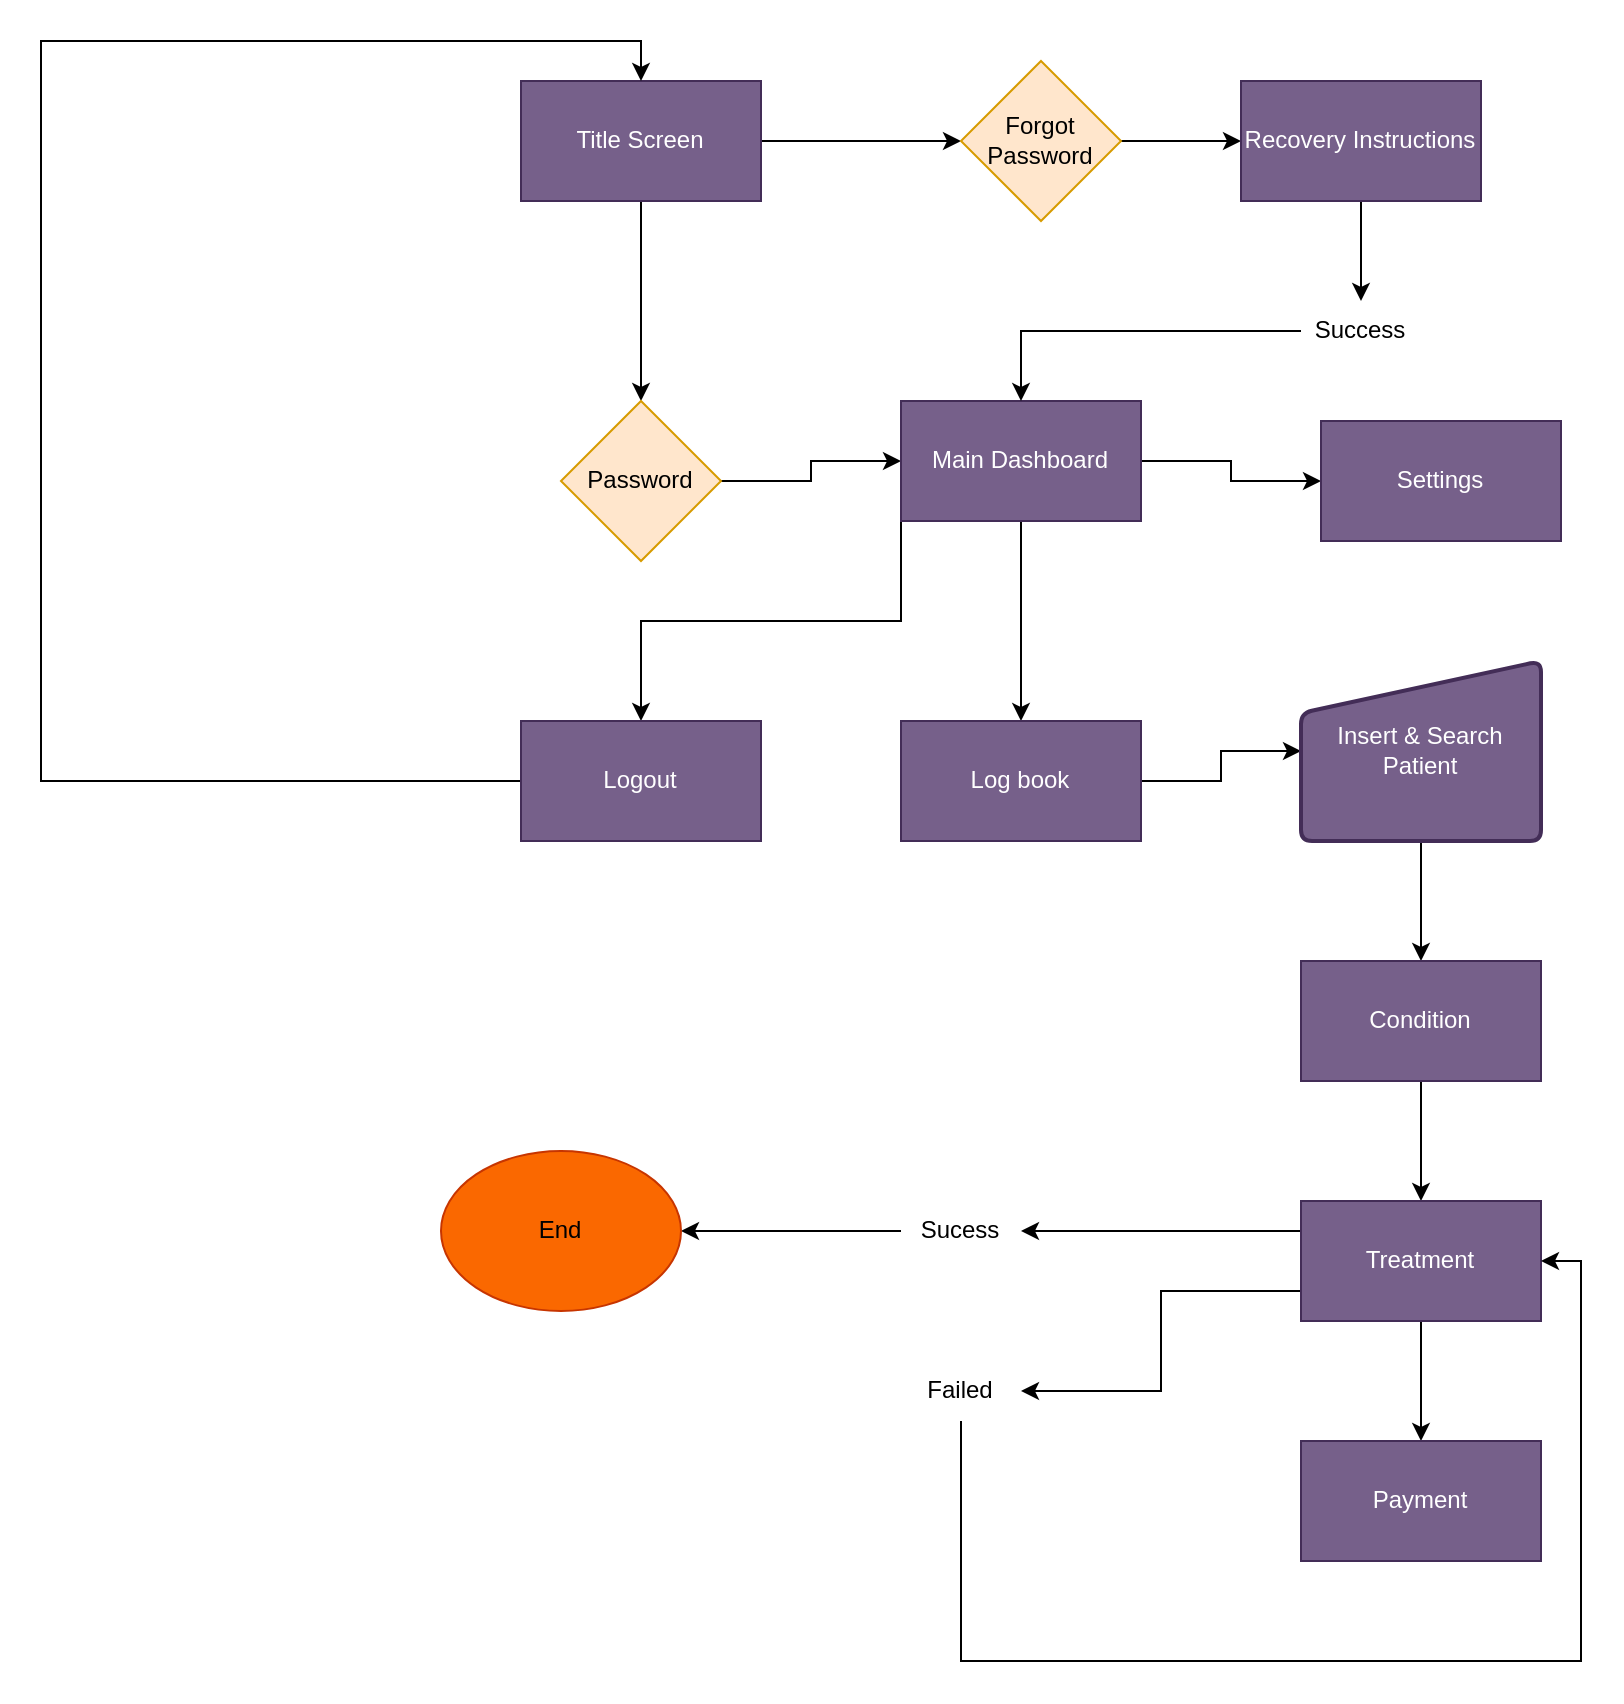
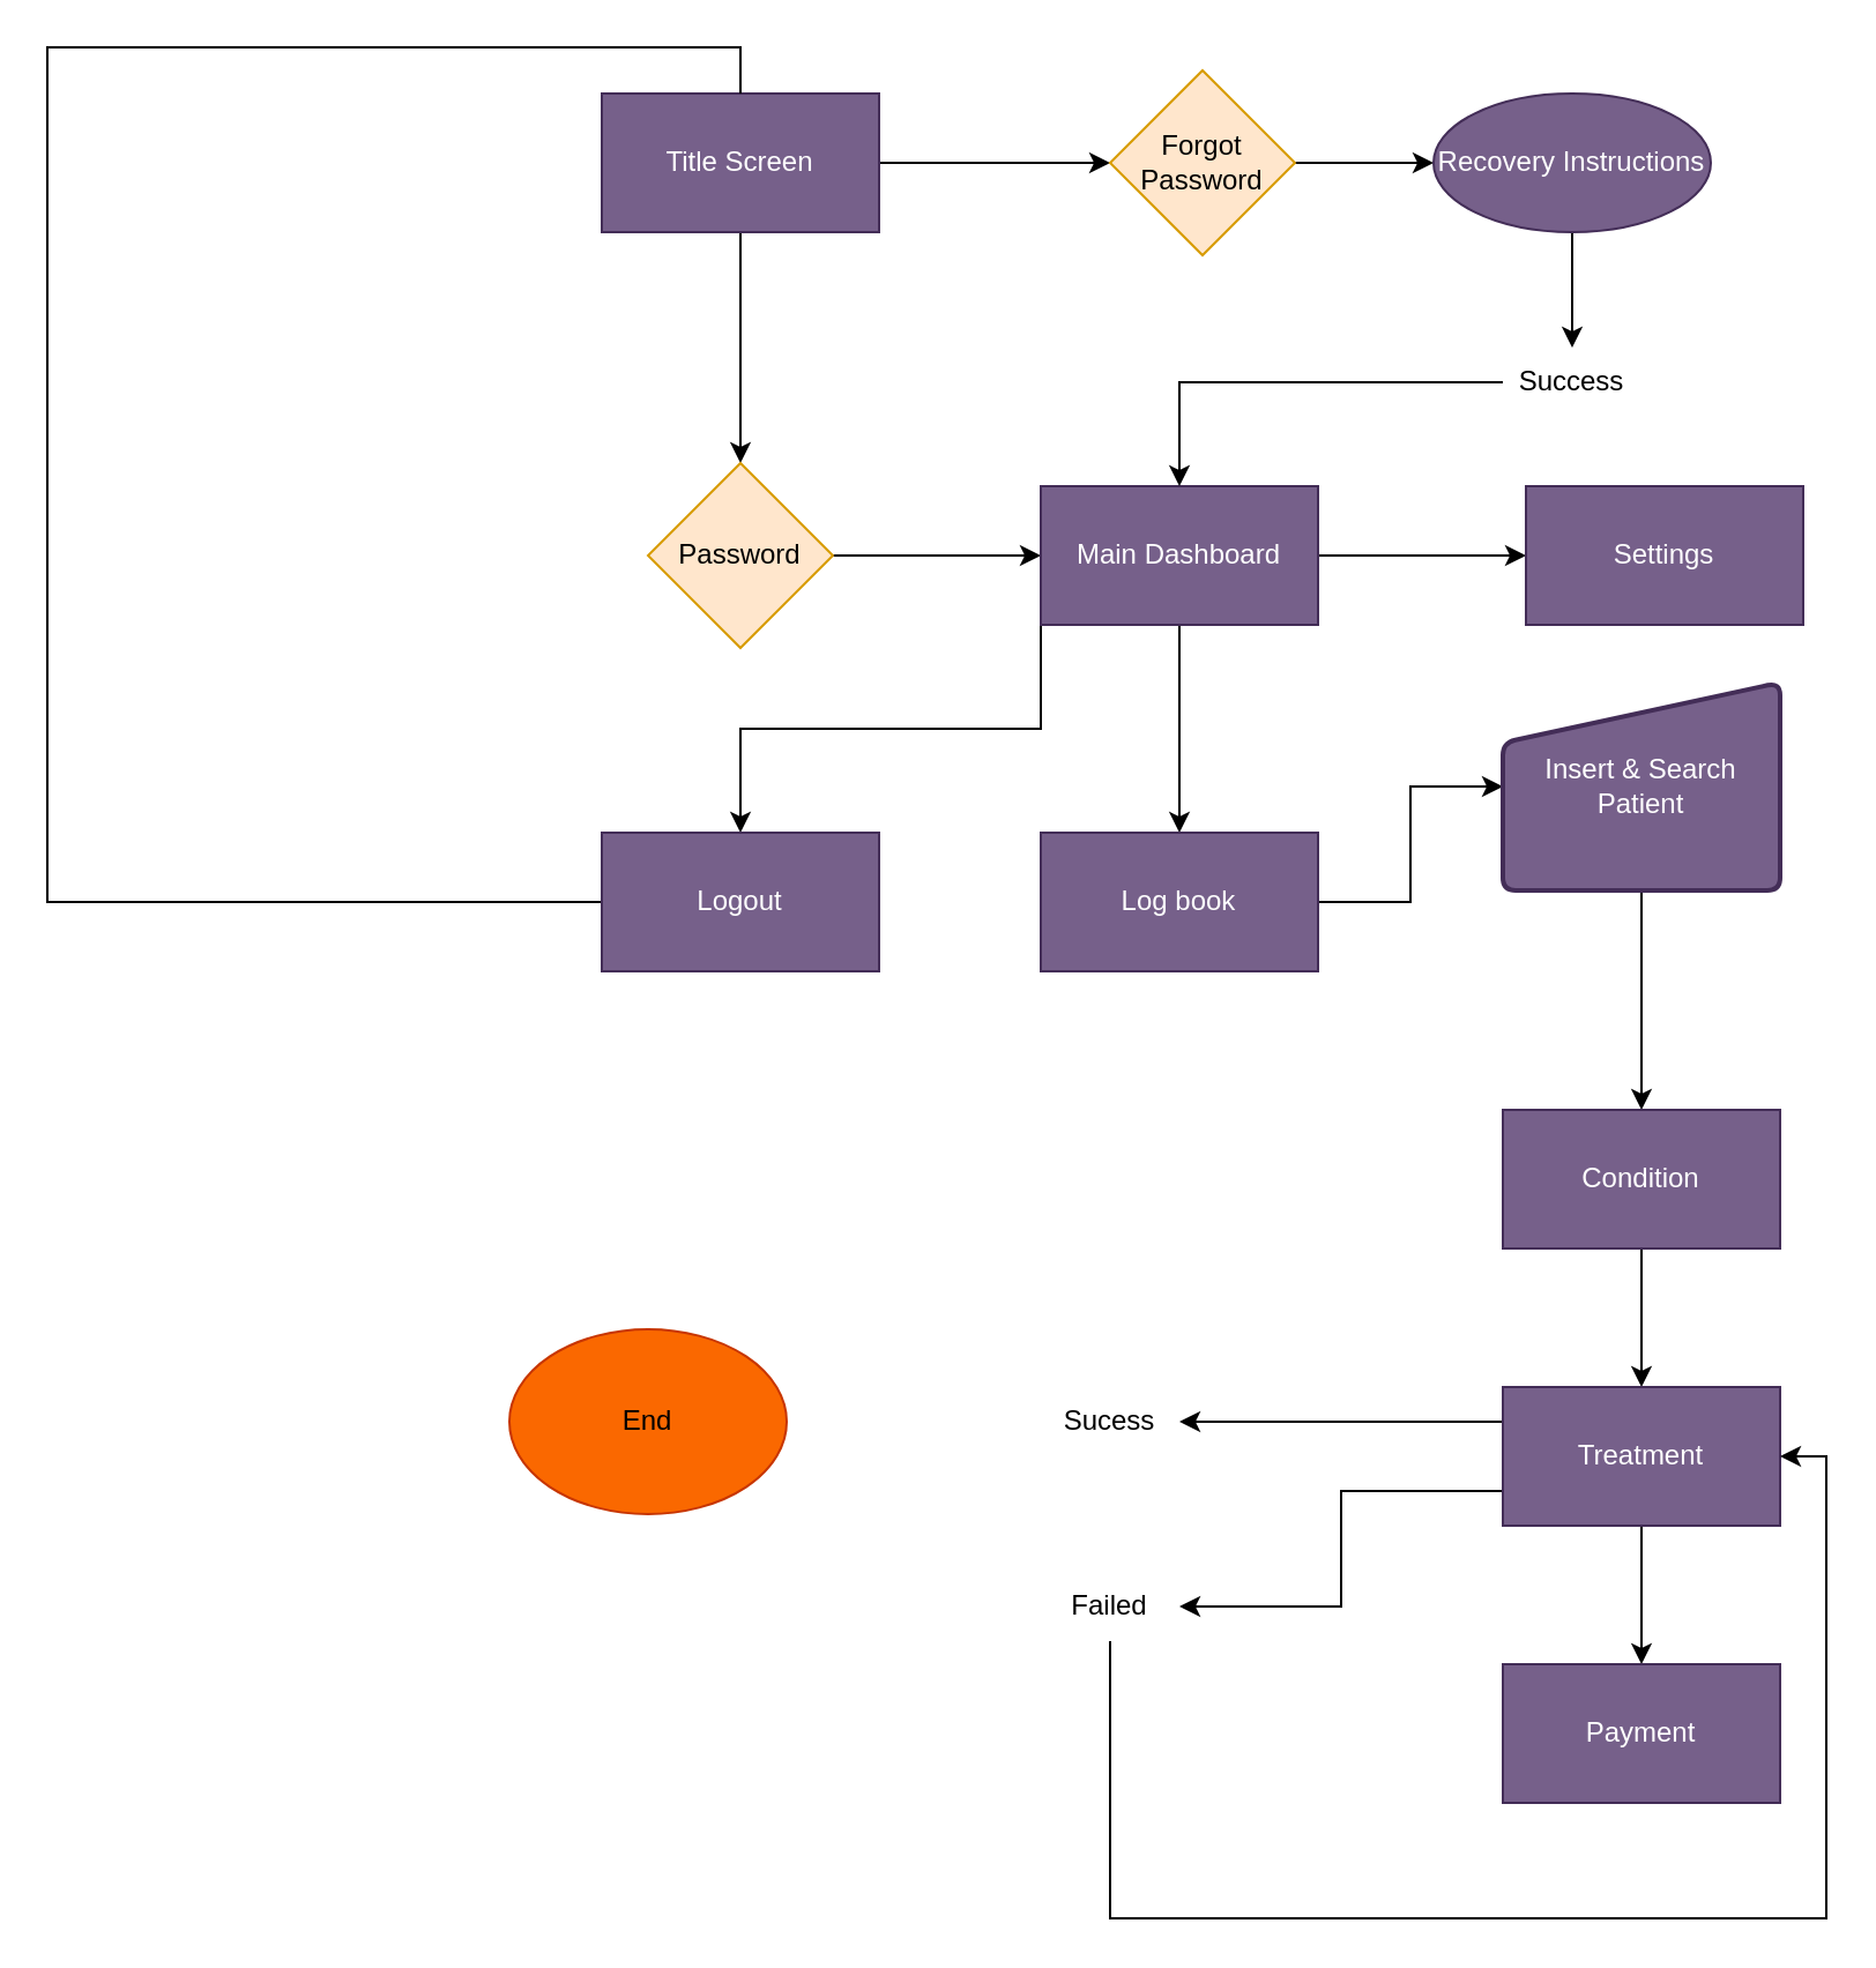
  <mxCell id="0" />
  <mxCell id="1" parent="0" />
  <mxCell id="2" value="" style="edgeStyle=orthogonalEdgeStyle;rounded=0;orthogonalLoop=1;jettySize=auto;html=1;" parent="1" source="4" target="6" edge="1"><mxGeometry relative="1" as="geometry" /></mxCell>
  <mxCell id="3" value="" style="edgeStyle=orthogonalEdgeStyle;rounded=0;orthogonalLoop=1;jettySize=auto;html=1;" parent="1" source="4" target="8" edge="1"><mxGeometry relative="1" as="geometry" /></mxCell>
  <mxCell id="4" value="Title Screen" style="whiteSpace=wrap;html=1;fillColor=#76608a;strokeColor=#432D57;fontColor=#ffffff;" parent="1" vertex="1"><mxGeometry x="260" y="40" width="120" height="60" as="geometry" /></mxCell>
  <mxCell id="5" value="" style="edgeStyle=orthogonalEdgeStyle;rounded=0;orthogonalLoop=1;jettySize=auto;html=1;" parent="1" source="6" target="14" edge="1"><mxGeometry relative="1" as="geometry" /></mxCell>
  <mxCell id="6" value="Password" style="rhombus;whiteSpace=wrap;html=1;fillColor=#ffe6cc;strokeColor=#d79b00;" parent="1" vertex="1"><mxGeometry x="280" y="200" width="80" height="80" as="geometry" /></mxCell>
  <mxCell id="7" value="" style="edgeStyle=orthogonalEdgeStyle;rounded=0;orthogonalLoop=1;jettySize=auto;html=1;" parent="1" source="8" target="10" edge="1"><mxGeometry relative="1" as="geometry" /></mxCell>
  <mxCell id="8" value="Forgot Password" style="rhombus;whiteSpace=wrap;html=1;fillColor=#ffe6cc;strokeColor=#d79b00;" parent="1" vertex="1"><mxGeometry x="480" y="30" width="80" height="80" as="geometry" /></mxCell>
  <mxCell id="9" style="edgeStyle=orthogonalEdgeStyle;rounded=0;orthogonalLoop=1;jettySize=auto;html=1;exitX=0.5;exitY=1;exitDx=0;exitDy=0;entryX=0.5;entryY=0;entryDx=0;entryDy=0;" parent="1" source="10" target="16" edge="1"><mxGeometry relative="1" as="geometry"><mxPoint x="680" y="170" as="targetPoint" /></mxGeometry></mxCell>
- <mxCell id="10" value="Recovery Instructions" style="whiteSpace=wrap;html=1;fillColor=#76608a;strokeColor=#432D57;fontColor=#ffffff;" parent="1" vertex="1"><mxGeometry x="620" y="40" width="120" height="60" as="geometry" /></mxCell>
+ <mxCell id="10" value="Recovery Instructions" style="ellipse;whiteSpace=wrap;html=1;fillColor=#76608a;strokeColor=#432D57;fontColor=#ffffff;" parent="1" vertex="1"><mxGeometry x="620" y="40" width="120" height="60" as="geometry" /></mxCell>
  <mxCell id="11" value="" style="edgeStyle=orthogonalEdgeStyle;rounded=0;orthogonalLoop=1;jettySize=auto;html=1;" parent="1" source="14" target="18" edge="1"><mxGeometry relative="1" as="geometry" /></mxCell>
  <mxCell id="12" value="" style="edgeStyle=orthogonalEdgeStyle;rounded=0;orthogonalLoop=1;jettySize=auto;html=1;" parent="1" source="14" target="27" edge="1"><mxGeometry relative="1" as="geometry" /></mxCell>
  <mxCell id="13" style="edgeStyle=orthogonalEdgeStyle;rounded=0;orthogonalLoop=1;jettySize=auto;html=1;exitX=0;exitY=1;exitDx=0;exitDy=0;" parent="1" source="14" target="30" edge="1"><mxGeometry relative="1" as="geometry" /></mxCell>
- <mxCell id="14" value="Main Dashboard" style="whiteSpace=wrap;html=1;fillColor=#76608a;strokeColor=#432D57;fontColor=#ffffff;" parent="1" vertex="1"><mxGeometry x="450" y="200" width="120" height="60" as="geometry" /></mxCell>
+ <mxCell id="14" value="Main Dashboard" style="whiteSpace=wrap;html=1;fillColor=#76608a;strokeColor=#432D57;fontColor=#ffffff;" parent="1" vertex="1"><mxGeometry x="450" y="210" width="120" height="60" as="geometry" /></mxCell>
  <mxCell id="15" style="edgeStyle=orthogonalEdgeStyle;rounded=0;orthogonalLoop=1;jettySize=auto;html=1;exitX=0;exitY=0.5;exitDx=0;exitDy=0;entryX=0.5;entryY=0;entryDx=0;entryDy=0;" parent="1" source="16" target="14" edge="1"><mxGeometry relative="1" as="geometry" /></mxCell>
  <mxCell id="16" value="Success" style="text;html=1;align=center;verticalAlign=middle;whiteSpace=wrap;rounded=0;" parent="1" vertex="1"><mxGeometry x="650" y="150" width="60" height="30" as="geometry" /></mxCell>
  <mxCell id="17" value="" style="edgeStyle=orthogonalEdgeStyle;rounded=0;orthogonalLoop=1;jettySize=auto;html=1;" parent="1" source="18" target="20" edge="1"><mxGeometry relative="1" as="geometry" /></mxCell>
  <mxCell id="18" value="Log book" style="whiteSpace=wrap;html=1;fillColor=#76608a;strokeColor=#432D57;fontColor=#ffffff;" parent="1" vertex="1"><mxGeometry x="450" y="360" width="120" height="60" as="geometry" /></mxCell>
  <mxCell id="19" value="" style="edgeStyle=orthogonalEdgeStyle;rounded=0;orthogonalLoop=1;jettySize=auto;html=1;" parent="1" source="20" target="22" edge="1"><mxGeometry relative="1" as="geometry" /></mxCell>
- <mxCell id="20" value="Insert &amp;amp; Search Patient" style="whiteSpace=wrap;html=1;fillColor=#76608a;strokeColor=#432D57;fontColor=#ffffff;rounded=1;glass=0;shadow=0;strokeWidth=2;shape=manualInput;size=26;arcSize=11;" parent="1" vertex="1"><mxGeometry x="650" y="330" width="120" height="90" as="geometry" /></mxCell>
+ <mxCell id="20" value="Insert &amp;amp; Search Patient" style="whiteSpace=wrap;html=1;fillColor=#76608a;strokeColor=#432D57;fontColor=#ffffff;rounded=1;glass=0;shadow=0;strokeWidth=2;shape=manualInput;size=26;arcSize=11;" parent="1" vertex="1"><mxGeometry x="650" y="295" width="120" height="90" as="geometry" /></mxCell>
  <mxCell id="21" value="" style="edgeStyle=orthogonalEdgeStyle;rounded=0;orthogonalLoop=1;jettySize=auto;html=1;" parent="1" source="22" target="26" edge="1"><mxGeometry relative="1" as="geometry" /></mxCell>
  <mxCell id="22" value="Condition" style="whiteSpace=wrap;html=1;fillColor=#76608a;strokeColor=#432D57;fontColor=#ffffff;" parent="1" vertex="1"><mxGeometry x="650" y="480" width="120" height="60" as="geometry" /></mxCell>
  <mxCell id="23" value="" style="edgeStyle=orthogonalEdgeStyle;rounded=0;orthogonalLoop=1;jettySize=auto;html=1;" parent="1" source="26" target="28" edge="1"><mxGeometry relative="1" as="geometry" /></mxCell>
  <mxCell id="24" style="edgeStyle=orthogonalEdgeStyle;rounded=0;orthogonalLoop=1;jettySize=auto;html=1;exitX=0;exitY=0.25;exitDx=0;exitDy=0;entryX=1;entryY=0.5;entryDx=0;entryDy=0;fontFamily=Helvetica;fontSize=12;fontColor=#ffffff;" edge="1" parent="1" source="26" target="32"><mxGeometry relative="1" as="geometry" /></mxCell>
  <mxCell id="25" style="edgeStyle=orthogonalEdgeStyle;rounded=0;orthogonalLoop=1;jettySize=auto;html=1;exitX=0;exitY=0.75;exitDx=0;exitDy=0;entryX=1;entryY=0.5;entryDx=0;entryDy=0;fontFamily=Helvetica;fontSize=12;fontColor=#ffffff;" edge="1" parent="1" source="26" target="35"><mxGeometry relative="1" as="geometry" /></mxCell>
  <mxCell id="26" value="Treatment" style="whiteSpace=wrap;html=1;fillColor=#76608a;strokeColor=#432D57;fontColor=#ffffff;" parent="1" vertex="1"><mxGeometry x="650" y="600" width="120" height="60" as="geometry" /></mxCell>
  <mxCell id="27" value="Settings" style="whiteSpace=wrap;html=1;fillColor=#76608a;strokeColor=#432D57;fontColor=#ffffff;" parent="1" vertex="1"><mxGeometry x="660" y="210" width="120" height="60" as="geometry" /></mxCell>
  <mxCell id="28" value="Payment" style="whiteSpace=wrap;html=1;fillColor=#76608a;strokeColor=#432D57;fontColor=#ffffff;" parent="1" vertex="1"><mxGeometry x="650" y="720" width="120" height="60" as="geometry" /></mxCell>
- <mxCell id="29" style="edgeStyle=orthogonalEdgeStyle;rounded=0;orthogonalLoop=1;jettySize=auto;html=1;exitX=0;exitY=0.5;exitDx=0;exitDy=0;entryX=0.5;entryY=0;entryDx=0;entryDy=0;" edge="1" parent="1" source="30" target="4"><mxGeometry relative="1" as="geometry"><Array as="points"><mxPoint x="20" y="390" /><mxPoint x="20" y="20" /><mxPoint x="320" y="20" /></Array></mxGeometry></mxCell>
+ <mxCell id="29" style="edgeStyle=orthogonalEdgeStyle;rounded=0;orthogonalLoop=1;jettySize=auto;html=1;exitX=0;exitY=0.5;exitDx=0;exitDy=0;entryX=0.5;entryY=0;entryDx=0;entryDy=0;endArrow=none;" edge="1" parent="1" source="30" target="4"><mxGeometry relative="1" as="geometry"><Array as="points"><mxPoint x="20" y="390" /><mxPoint x="20" y="20" /><mxPoint x="320" y="20" /></Array></mxGeometry></mxCell>
  <mxCell id="30" value="Logout" style="whiteSpace=wrap;html=1;fillColor=#76608a;strokeColor=#432D57;fontColor=#ffffff;" parent="1" vertex="1"><mxGeometry x="260" y="360" width="120" height="60" as="geometry" /></mxCell>
- <mxCell id="31" style="edgeStyle=orthogonalEdgeStyle;rounded=0;orthogonalLoop=1;jettySize=auto;html=1;exitX=0;exitY=0.5;exitDx=0;exitDy=0;" edge="1" parent="1" source="32" target="33"><mxGeometry relative="1" as="geometry" /></mxCell>
  <mxCell id="32" value="Sucess" style="text;html=1;align=center;verticalAlign=middle;whiteSpace=wrap;rounded=0;" vertex="1" parent="1"><mxGeometry x="450" y="600" width="60" height="30" as="geometry" /></mxCell>
  <mxCell id="33" value="End" style="ellipse;whiteSpace=wrap;html=1;fillColor=#fa6800;strokeColor=#C73500;fontColor=#000000;" vertex="1" parent="1"><mxGeometry x="220" y="575" width="120" height="80" as="geometry" /></mxCell>
  <mxCell id="34" style="edgeStyle=orthogonalEdgeStyle;rounded=0;orthogonalLoop=1;jettySize=auto;html=1;exitX=0.5;exitY=1;exitDx=0;exitDy=0;entryX=1;entryY=0.5;entryDx=0;entryDy=0;fontFamily=Helvetica;fontSize=12;fontColor=#ffffff;" edge="1" parent="1" source="35" target="26"><mxGeometry relative="1" as="geometry"><Array as="points"><mxPoint x="480" y="830" /><mxPoint x="790" y="830" /><mxPoint x="790" y="630" /></Array></mxGeometry></mxCell>
  <mxCell id="35" value="Failed" style="text;html=1;align=center;verticalAlign=middle;whiteSpace=wrap;rounded=0;" vertex="1" parent="1"><mxGeometry x="450" y="680" width="60" height="30" as="geometry" /></mxCell>
